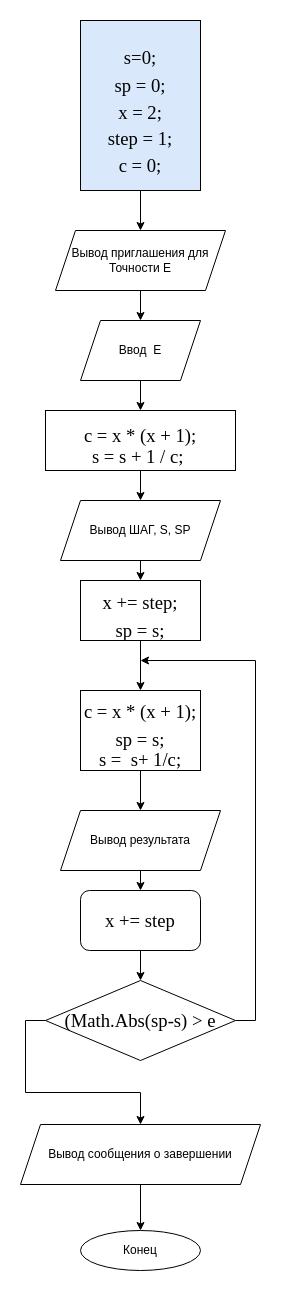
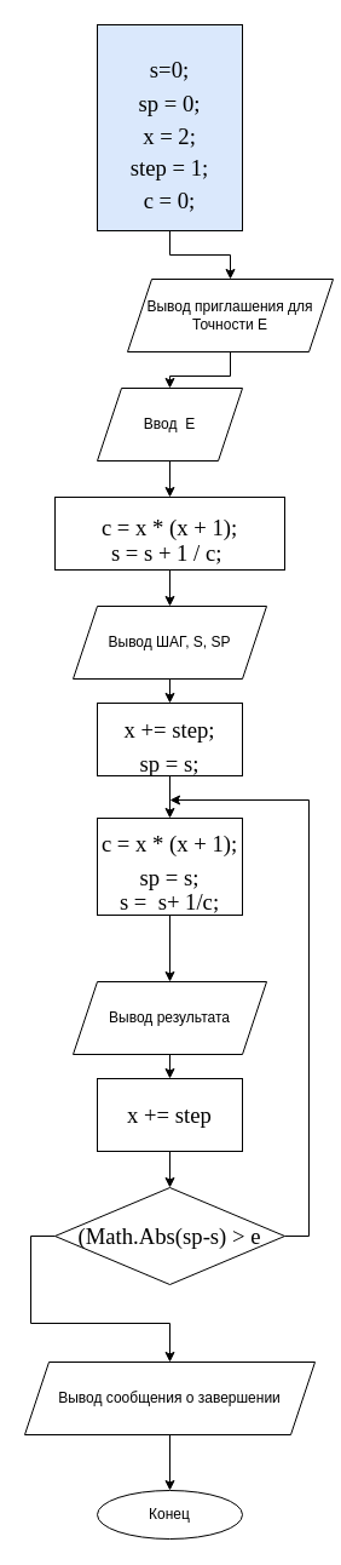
  <mxCell id="0" />
  <mxCell id="1" parent="0" />
  <mxCell id="2" style="edgeStyle=orthogonalEdgeStyle;rounded=0;orthogonalLoop=1;jettySize=auto;html=1;exitX=0.5;exitY=1;exitDx=0;exitDy=0;entryX=0.5;entryY=0;entryDx=0;entryDy=0;" parent="1" source="3" target="5" edge="1"><mxGeometry relative="1" as="geometry" /></mxCell>
  <mxCell id="3" value="&lt;p class=&quot;MsoNormal&quot; style=&quot;margin-bottom: 0cm ; margin-bottom: 0.0pt ; line-height: 107%&quot;&gt;&lt;span style=&quot;font-size: 14pt ; line-height: 107% ; font-family: &amp;#34;times new roman&amp;#34; , serif&quot;&gt;s=0;&lt;/span&gt;&lt;/p&gt;&lt;p class=&quot;MsoNormal&quot; style=&quot;margin-bottom: 0cm ; margin-bottom: 0.0pt ; line-height: 107%&quot;&gt;&lt;span style=&quot;font-family: &amp;#34;times new roman&amp;#34; , serif ; font-size: 14pt&quot;&gt;sp = 0;&lt;/span&gt;&lt;/p&gt;&lt;p class=&quot;MsoNormal&quot; style=&quot;margin-bottom: 0cm ; margin-bottom: 0.0pt ; line-height: 107%&quot;&gt;&lt;span style=&quot;font-family: &amp;#34;times new roman&amp;#34; , serif ; font-size: 14pt&quot;&gt;x = 2;&lt;/span&gt;&lt;/p&gt;&lt;p class=&quot;MsoNormal&quot; style=&quot;margin-bottom: 0cm ; margin-bottom: 0.0pt ; line-height: 107%&quot;&gt;&lt;span style=&quot;font-family: &amp;#34;times new roman&amp;#34; , serif ; font-size: 14pt&quot;&gt;step = 1;&lt;/span&gt;&lt;/p&gt;&lt;p class=&quot;MsoNormal&quot; style=&quot;margin-bottom: 0cm ; margin-bottom: 0.0pt ; line-height: 107%&quot;&gt;&lt;span style=&quot;font-family: &amp;#34;times new roman&amp;#34; , serif ; font-size: 14pt&quot;&gt;c = 0;&lt;/span&gt;&lt;/p&gt;" style="rounded=0;whiteSpace=wrap;html=1;fillColor=#dae8fc;" parent="1" vertex="1"><mxGeometry x="80" y="20" width="120" height="170" as="geometry" /></mxCell>
  <mxCell id="4" style="edgeStyle=orthogonalEdgeStyle;rounded=0;orthogonalLoop=1;jettySize=auto;html=1;exitX=0.5;exitY=1;exitDx=0;exitDy=0;entryX=0.5;entryY=0;entryDx=0;entryDy=0;" parent="1" source="5" target="7" edge="1"><mxGeometry relative="1" as="geometry" /></mxCell>
- <mxCell id="5" value="Вывод приглашения для Точности Е" style="shape=parallelogram;perimeter=parallelogramPerimeter;whiteSpace=wrap;html=1;fixedSize=1;" parent="1" vertex="1"><mxGeometry x="55" y="230" width="170" height="60" as="geometry" /></mxCell>
+ <mxCell id="5" value="Вывод приглашения для Точности Е" style="shape=parallelogram;perimeter=parallelogramPerimeter;whiteSpace=wrap;html=1;fixedSize=1;" parent="1" vertex="1"><mxGeometry x="105" y="230" width="170" height="60" as="geometry" /></mxCell>
  <mxCell id="6" style="edgeStyle=orthogonalEdgeStyle;rounded=0;orthogonalLoop=1;jettySize=auto;html=1;exitX=0.5;exitY=1;exitDx=0;exitDy=0;" parent="1" source="7" target="16" edge="1"><mxGeometry relative="1" as="geometry"><mxPoint x="140" y="420" as="targetPoint" /></mxGeometry></mxCell>
  <mxCell id="7" value="Ввод&amp;nbsp; Е" style="shape=parallelogram;perimeter=parallelogramPerimeter;whiteSpace=wrap;html=1;fixedSize=1;" parent="1" vertex="1"><mxGeometry x="80" y="320" width="120" height="60" as="geometry" /></mxCell>
  <mxCell id="8" style="edgeStyle=orthogonalEdgeStyle;rounded=0;orthogonalLoop=1;jettySize=auto;html=1;exitX=0.5;exitY=1;exitDx=0;exitDy=0;entryX=0.5;entryY=0;entryDx=0;entryDy=0;" edge="1" parent="1" source="9" target="11"><mxGeometry relative="1" as="geometry" /></mxCell>
  <mxCell id="9" value="Вывод результата" style="shape=parallelogram;perimeter=parallelogramPerimeter;whiteSpace=wrap;html=1;fixedSize=1;" parent="1" vertex="1"><mxGeometry x="60" y="810" width="160" height="60" as="geometry" /></mxCell>
  <mxCell id="10" style="edgeStyle=orthogonalEdgeStyle;rounded=0;orthogonalLoop=1;jettySize=auto;html=1;exitX=0.5;exitY=1;exitDx=0;exitDy=0;entryX=0.5;entryY=0;entryDx=0;entryDy=0;" edge="1" parent="1" source="11" target="25"><mxGeometry relative="1" as="geometry" /></mxCell>
- <mxCell id="11" value="&lt;span style=&quot;font-size: 14pt ; line-height: 115% ; font-family: &amp;#34;times new roman&amp;#34; , serif&quot;&gt;x += step&lt;/span&gt;" style="whiteSpace=wrap;html=1;rounded=1;" parent="1" vertex="1"><mxGeometry x="80" y="890" width="120" height="60" as="geometry" /></mxCell>
+ <mxCell id="11" value="&lt;span style=&quot;font-size: 14pt ; line-height: 115% ; font-family: &amp;#34;times new roman&amp;#34; , serif&quot;&gt;x += step&lt;/span&gt;" style="rounded=0;whiteSpace=wrap;html=1;" parent="1" vertex="1"><mxGeometry x="80" y="890" width="120" height="60" as="geometry" /></mxCell>
  <mxCell id="12" style="edgeStyle=orthogonalEdgeStyle;rounded=0;orthogonalLoop=1;jettySize=auto;html=1;exitX=0.5;exitY=1;exitDx=0;exitDy=0;" edge="1" parent="1" source="13" target="14"><mxGeometry relative="1" as="geometry" /></mxCell>
  <mxCell id="13" value="Вывод сообщения о завершении" style="shape=parallelogram;perimeter=parallelogramPerimeter;whiteSpace=wrap;html=1;fixedSize=1;" parent="1" vertex="1"><mxGeometry x="20" y="1124" width="240" height="60" as="geometry" /></mxCell>
  <mxCell id="14" value="Конец" style="ellipse;whiteSpace=wrap;html=1;" parent="1" vertex="1"><mxGeometry x="80" y="1230" width="120" height="40" as="geometry" /></mxCell>
  <mxCell id="15" style="edgeStyle=orthogonalEdgeStyle;rounded=0;orthogonalLoop=1;jettySize=auto;html=1;exitX=0.5;exitY=1;exitDx=0;exitDy=0;entryX=0.5;entryY=0;entryDx=0;entryDy=0;" edge="1" parent="1" source="16" target="18"><mxGeometry relative="1" as="geometry" /></mxCell>
  <mxCell id="16" value="&lt;p class=&quot;MsoNormal&quot; style=&quot;margin-bottom: 0cm ; margin-bottom: 0.0pt ; line-height: 107%&quot;&gt;&lt;span style=&quot;font-size: 14pt ; line-height: 107% ; font-family: &amp;#34;times new roman&amp;#34; , serif&quot;&gt;c = x * (x + 1);&lt;/span&gt;&lt;/p&gt;&lt;span style=&quot;font-size: 14pt ; line-height: 115% ; font-family: &amp;#34;times new roman&amp;#34; , serif&quot;&gt;s = s + 1 / c;&amp;nbsp;&lt;/span&gt;" style="rounded=0;whiteSpace=wrap;html=1;" vertex="1" parent="1"><mxGeometry x="45" y="410" width="190" height="60" as="geometry" /></mxCell>
  <mxCell id="17" style="edgeStyle=orthogonalEdgeStyle;rounded=0;orthogonalLoop=1;jettySize=auto;html=1;exitX=0.5;exitY=1;exitDx=0;exitDy=0;entryX=0.5;entryY=0;entryDx=0;entryDy=0;" edge="1" parent="1" source="18" target="20"><mxGeometry relative="1" as="geometry" /></mxCell>
  <mxCell id="18" value="Вывод ШАГ, S, SP" style="shape=parallelogram;perimeter=parallelogramPerimeter;whiteSpace=wrap;html=1;fixedSize=1;" vertex="1" parent="1"><mxGeometry x="60" y="500" width="160" height="60" as="geometry" /></mxCell>
  <mxCell id="19" style="edgeStyle=orthogonalEdgeStyle;rounded=0;orthogonalLoop=1;jettySize=auto;html=1;exitX=0.5;exitY=1;exitDx=0;exitDy=0;entryX=0.5;entryY=0;entryDx=0;entryDy=0;" edge="1" parent="1" source="20" target="22"><mxGeometry relative="1" as="geometry" /></mxCell>
  <mxCell id="20" value="&lt;p class=&quot;MsoNormal&quot; style=&quot;margin-bottom: 0cm ; margin-bottom: 0.0pt ; line-height: 107%&quot;&gt;&lt;span style=&quot;font-size: 14pt ; line-height: 107% ; font-family: &amp;#34;times new roman&amp;#34; , serif&quot;&gt;x += step;&lt;/span&gt;&lt;/p&gt;&lt;p class=&quot;MsoNormal&quot; style=&quot;margin-bottom: 0cm ; margin-bottom: 0.0pt ; line-height: 107%&quot;&gt;&lt;span style=&quot;font-family: &amp;#34;times new roman&amp;#34; , serif ; font-size: 14pt&quot;&gt;sp = s;&lt;/span&gt;&lt;/p&gt;" style="rounded=0;whiteSpace=wrap;html=1;" vertex="1" parent="1"><mxGeometry x="80" y="580" width="120" height="60" as="geometry" /></mxCell>
  <mxCell id="21" style="edgeStyle=orthogonalEdgeStyle;rounded=0;orthogonalLoop=1;jettySize=auto;html=1;exitX=0.5;exitY=1;exitDx=0;exitDy=0;entryX=0.5;entryY=0;entryDx=0;entryDy=0;" edge="1" parent="1" source="22" target="9"><mxGeometry relative="1" as="geometry" /></mxCell>
- <mxCell id="22" value="&lt;p class=&quot;MsoNormal&quot; style=&quot;margin-bottom: 0cm ; margin-bottom: 0.0pt ; line-height: 107%&quot;&gt;&lt;span style=&quot;font-size: 14pt ; line-height: 107% ; font-family: &amp;#34;times new roman&amp;#34; , serif&quot;&gt;c = x * (x + 1);&lt;/span&gt;&lt;/p&gt;&lt;p class=&quot;MsoNormal&quot; style=&quot;margin-bottom: 0cm ; margin-bottom: 0.0pt ; line-height: 107%&quot;&gt;&lt;span style=&quot;font-family: &amp;#34;times new roman&amp;#34; , serif ; font-size: 14pt&quot;&gt;sp = s;&lt;/span&gt;&lt;/p&gt;&lt;span style=&quot;font-size: 14pt ; line-height: 115% ; font-family: &amp;#34;times new roman&amp;#34; , serif&quot;&gt;s =&amp;nbsp; s+ 1/c;&lt;/span&gt;" style="rounded=0;whiteSpace=wrap;html=1;" vertex="1" parent="1"><mxGeometry x="80" y="690" width="120" height="80" as="geometry" /></mxCell>
+ <mxCell id="22" value="&lt;p class=&quot;MsoNormal&quot; style=&quot;margin-bottom: 0cm ; margin-bottom: 0.0pt ; line-height: 107%&quot;&gt;&lt;span style=&quot;font-size: 14pt ; line-height: 107% ; font-family: &amp;#34;times new roman&amp;#34; , serif&quot;&gt;c = x * (x + 1);&lt;/span&gt;&lt;/p&gt;&lt;p class=&quot;MsoNormal&quot; style=&quot;margin-bottom: 0cm ; margin-bottom: 0.0pt ; line-height: 107%&quot;&gt;&lt;span style=&quot;font-family: &amp;#34;times new roman&amp;#34; , serif ; font-size: 14pt&quot;&gt;sp = s;&lt;/span&gt;&lt;/p&gt;&lt;span style=&quot;font-size: 14pt ; line-height: 115% ; font-family: &amp;#34;times new roman&amp;#34; , serif&quot;&gt;s =&amp;nbsp; s+ 1/c;&lt;/span&gt;" style="rounded=0;whiteSpace=wrap;html=1;" vertex="1" parent="1"><mxGeometry x="80" y="675" width="120" height="80" as="geometry" /></mxCell>
  <mxCell id="23" style="edgeStyle=orthogonalEdgeStyle;rounded=0;orthogonalLoop=1;jettySize=auto;html=1;exitX=0;exitY=0.5;exitDx=0;exitDy=0;entryX=0.5;entryY=0;entryDx=0;entryDy=0;" edge="1" parent="1" source="25" target="13"><mxGeometry relative="1" as="geometry" /></mxCell>
  <mxCell id="24" style="edgeStyle=orthogonalEdgeStyle;rounded=0;orthogonalLoop=1;jettySize=auto;html=1;exitX=1;exitY=0.5;exitDx=0;exitDy=0;" edge="1" parent="1" source="25"><mxGeometry relative="1" as="geometry"><mxPoint x="140" y="660" as="targetPoint" /><Array as="points"><mxPoint x="255" y="1020" /><mxPoint x="255" y="660" /></Array></mxGeometry></mxCell>
  <mxCell id="25" value="&lt;span style=&quot;font-size: 14pt ; line-height: 115% ; font-family: &amp;#34;times new roman&amp;#34; , serif&quot;&gt;(Math.Abs(sp-s) &amp;gt; e&lt;/span&gt;" style="rhombus;whiteSpace=wrap;html=1;" vertex="1" parent="1"><mxGeometry x="45" y="980" width="190" height="80" as="geometry" /></mxCell>
